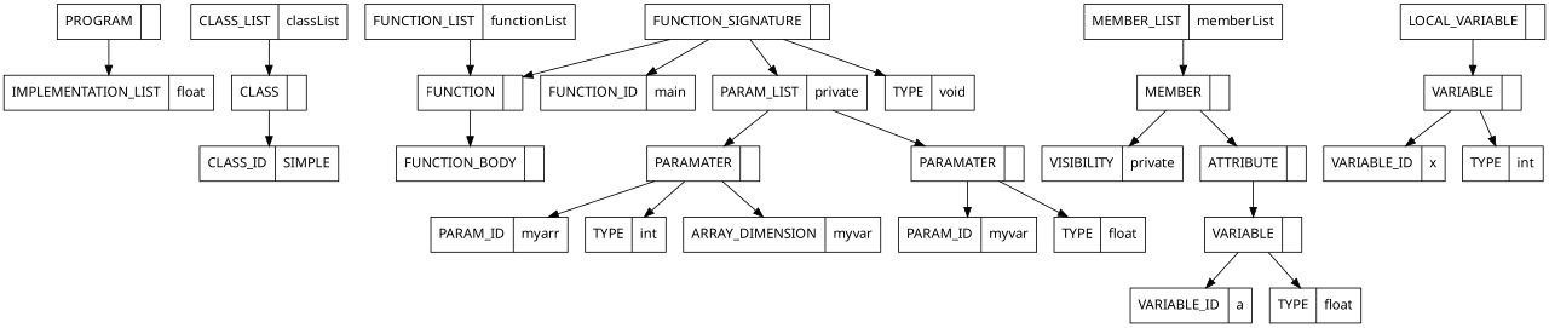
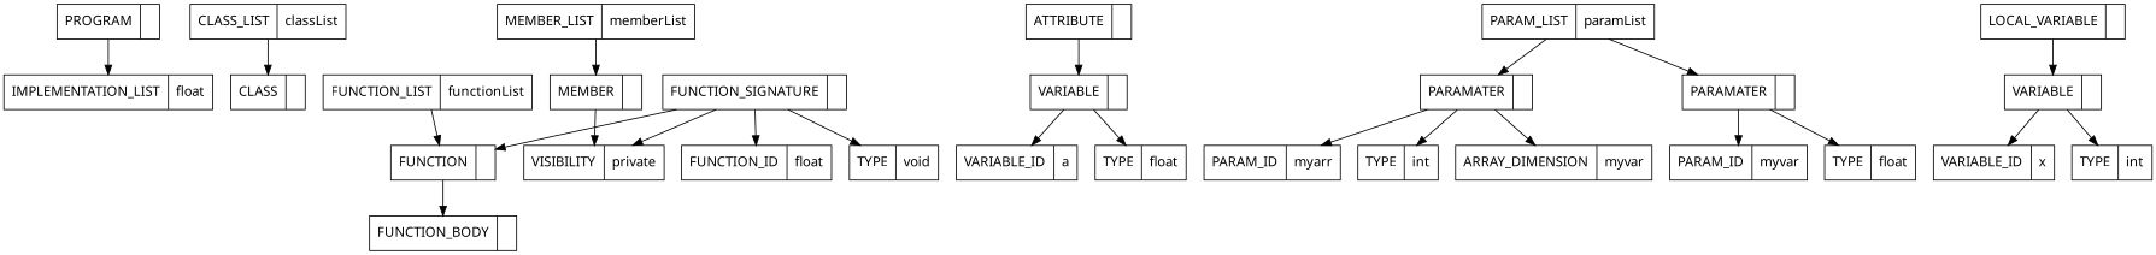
  digraph {
    fontname="Noto Sans"
    rankdir=TB
    splines=spline
    node [fontname="Noto Sans" shape=record]
    edge [fontname="Noto Sans"]
    n1 [label="PROGRAM | \ "]
    n2 [label="IMPLEMENTATION_LIST | \float "]
    n3 [label="CLASS_LIST | \classList "]
    n4 [label="CLASS | \ "]
    n5 [label="FUNCTION_LIST | \functionList "]
    n6 [label="FUNCTION | \ "]
-   n7 [label="CLASS_ID | \SIMPLE "]
    n8 [label="MEMBER_LIST | \memberList "]
    n9 [label="MEMBER | \ "]
    n10 [label="VISIBILITY | \private "]
    n11 [label="ATTRIBUTE | \ "]
    n12 [label="VARIABLE | \ "]
    n13 [label="VARIABLE_ID | \a "]
    n14 [label="TYPE | \float "]
    n15 [label="FUNCTION_BODY | \ "]
    n16 [label="FUNCTION_SIGNATURE | \ "]
-   n17 [label="FUNCTION_ID | \main "]
-   n18 [label="PARAM_LIST | \private "]
+   n17 [label="FUNCTION_ID | \float "]
+   n18 [label="PARAM_LIST | \paramList "]
    n19 [label="TYPE | \void "]
    n20 [label="PARAMATER | \ "]
    n21 [label="PARAMATER | \ "]
    n22 [label="PARAM_ID | \myarr "]
    n23 [label="TYPE | \int "]
    n24 [label="ARRAY_DIMENSION | \myvar "]
    n25 [label="PARAM_ID | \myvar "]
    n26 [label="TYPE | \float "]
    n27 [label="LOCAL_VARIABLE | \ "]
    n28 [label="VARIABLE | \ "]
    n29 [label="VARIABLE_ID | \x "]
    n30 [label="TYPE | \int "]
    n1 -> n2
    n3 -> n4
-   n4 -> n7
    n5 -> n6
    n6 -> n15
    n8 -> n9
    n9 -> n10
-   n9 -> n11
    n11 -> n12
    n12 -> n13
    n12 -> n14
    n16 -> n6
    n16 -> n17
-   n16 -> n18
+   n16 -> n10
    n16 -> n19
    n18 -> n20
    n18 -> n21
    n20 -> n22
    n20 -> n23
    n20 -> n24
    n21 -> n25
    n21 -> n26
    n27 -> n28
    n28 -> n29
    n28 -> n30
  }
